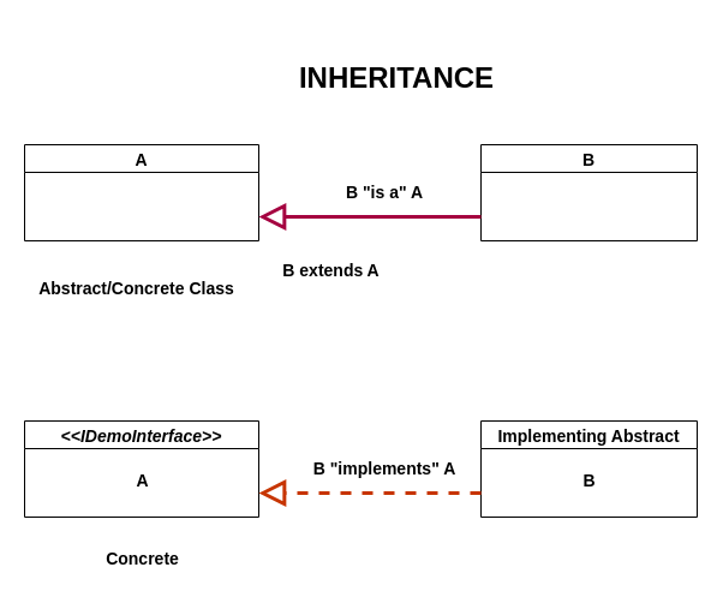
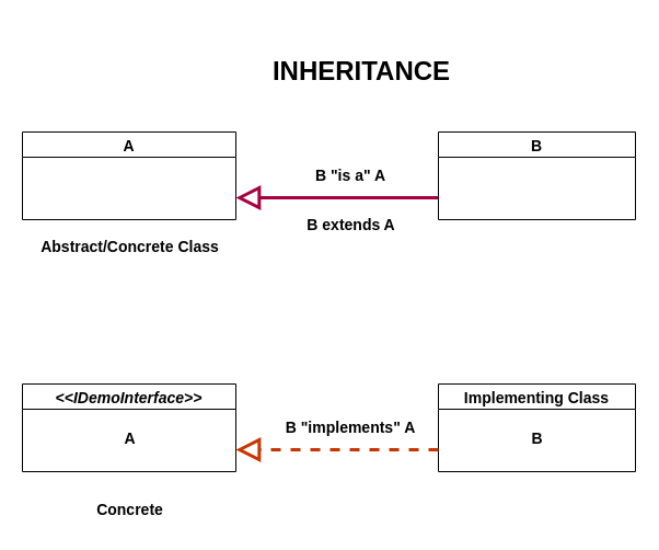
  <mxCell id="0" />
  <mxCell id="1" parent="0" />
  <mxCell id="2" value="A" style="swimlane;fontStyle=1;startSize=23;fontSize=14;" vertex="1" parent="1"><mxGeometry x="20" y="120" width="195" height="80" as="geometry" /></mxCell>
  <mxCell id="3" value="B" style="swimlane;fontStyle=1;fontSize=14;" vertex="1" parent="1"><mxGeometry x="400" y="120" width="180" height="80" as="geometry" /></mxCell>
  <mxCell id="4" value="&lt;b&gt;B &quot;is a&quot; A&lt;/b&gt;" style="text;html=1;strokeColor=none;fillColor=none;align=center;verticalAlign=middle;whiteSpace=wrap;rounded=0;fontSize=14;" vertex="1" parent="1"><mxGeometry x="250" y="145" width="140" height="30" as="geometry" /></mxCell>
  <mxCell id="5" value="&lt;b&gt;&lt;font style=&quot;font-size: 24px;&quot;&gt;INHERITANCE&lt;/font&gt;&lt;/b&gt;" style="text;html=1;strokeColor=none;fillColor=none;align=center;verticalAlign=middle;whiteSpace=wrap;rounded=0;fontSize=14;rotation=0;" vertex="1" parent="1"><mxGeometry x="190" y="20" width="280" height="90" as="geometry" /></mxCell>
  <mxCell id="6" value="" style="endArrow=block;html=1;entryX=1;entryY=0.75;entryDx=0;entryDy=0;exitX=0;exitY=0.75;exitDx=0;exitDy=0;strokeWidth=3;endFill=0;endSize=15;startSize=0;rounded=0;fillColor=#d80073;strokeColor=#A50040;" edge="1" parent="1" source="3" target="2"><mxGeometry width="50" height="50" relative="1" as="geometry"><mxPoint x="330" y="290" as="sourcePoint" /><mxPoint x="380" y="240" as="targetPoint" /></mxGeometry></mxCell>
- <mxCell id="7" value="&lt;b&gt;&lt;font style=&quot;font-size: 14px;&quot;&gt;B extends A&lt;/font&gt;&lt;/b&gt;" style="text;html=1;align=center;verticalAlign=middle;resizable=0;points=[];autosize=1;strokeColor=none;fillColor=none;" vertex="1" parent="1"><mxGeometry x="225" y="210" width="100" height="30" as="geometry" /></mxCell>
+ <mxCell id="7" value="&lt;b&gt;&lt;font style=&quot;font-size: 14px;&quot;&gt;B extends A&lt;/font&gt;&lt;/b&gt;" style="text;html=1;align=center;verticalAlign=middle;resizable=0;points=[];autosize=1;strokeColor=none;fillColor=none;" vertex="1" parent="1"><mxGeometry x="270" y="190" width="100" height="30" as="geometry" /></mxCell>
  <mxCell id="8" value="&lt;&lt;IDemoInterface&gt;&gt;" style="swimlane;fontStyle=3;startSize=23;fontSize=14;" vertex="1" parent="1"><mxGeometry x="20" y="350" width="195" height="80" as="geometry" /></mxCell>
  <mxCell id="9" value="&lt;b&gt;&lt;font style=&quot;font-size: 14px;&quot;&gt;A&lt;/font&gt;&lt;/b&gt;" style="text;html=1;align=center;verticalAlign=middle;resizable=0;points=[];autosize=1;strokeColor=none;fillColor=none;" vertex="1" parent="8"><mxGeometry x="82.5" y="35" width="30" height="30" as="geometry" /></mxCell>
- <mxCell id="10" value="Implementing Abstract" style="swimlane;fontStyle=1;fontSize=14;" vertex="1" parent="1"><mxGeometry x="400" y="350" width="180" height="80" as="geometry" /></mxCell>
+ <mxCell id="10" value="Implementing Class" style="swimlane;fontStyle=1;fontSize=14;" vertex="1" parent="1"><mxGeometry x="400" y="350" width="180" height="80" as="geometry" /></mxCell>
  <mxCell id="11" value="&lt;b&gt;&lt;font style=&quot;font-size: 14px;&quot;&gt;B&lt;/font&gt;&lt;/b&gt;" style="text;html=1;align=center;verticalAlign=middle;resizable=0;points=[];autosize=1;strokeColor=none;fillColor=none;" vertex="1" parent="10"><mxGeometry x="75" y="35" width="30" height="30" as="geometry" /></mxCell>
  <mxCell id="12" value="&lt;b&gt;B &quot;implements&quot; A&lt;/b&gt;" style="text;html=1;strokeColor=none;fillColor=none;align=center;verticalAlign=middle;whiteSpace=wrap;rounded=0;fontSize=14;" vertex="1" parent="1"><mxGeometry x="250" y="375" width="140" height="30" as="geometry" /></mxCell>
  <mxCell id="13" value="" style="endArrow=block;html=1;entryX=1;entryY=0.75;entryDx=0;entryDy=0;exitX=0;exitY=0.75;exitDx=0;exitDy=0;strokeWidth=3;endFill=0;endSize=15;startSize=0;rounded=0;fillColor=#fa6800;strokeColor=#C73500;dashed=1;" edge="1" parent="1" source="10" target="8"><mxGeometry width="50" height="50" relative="1" as="geometry"><mxPoint x="330" y="520" as="sourcePoint" /><mxPoint x="380" y="470" as="targetPoint" /></mxGeometry></mxCell>
- <mxCell id="14" value="&lt;b&gt;Abstract/Concrete Class&lt;/b&gt;" style="text;html=1;align=center;verticalAlign=middle;resizable=0;points=[];autosize=1;strokeColor=none;fillColor=none;fontSize=14;" vertex="1" parent="1"><mxGeometry x="17.5" y="225" width="190" height="30" as="geometry" /></mxCell>
+ <mxCell id="14" value="&lt;b&gt;Abstract/Concrete Class&lt;/b&gt;" style="text;html=1;align=center;verticalAlign=middle;resizable=0;points=[];autosize=1;strokeColor=none;fillColor=none;fontSize=14;" vertex="1" parent="1"><mxGeometry x="22.5" y="210" width="190" height="30" as="geometry" /></mxCell>
  <mxCell id="15" value="&lt;b&gt;Concrete&lt;/b&gt;" style="text;html=1;align=center;verticalAlign=middle;resizable=0;points=[];autosize=1;strokeColor=none;fillColor=none;fontSize=14;" vertex="1" parent="1"><mxGeometry x="77.5" y="450" width="80" height="30" as="geometry" /></mxCell>
